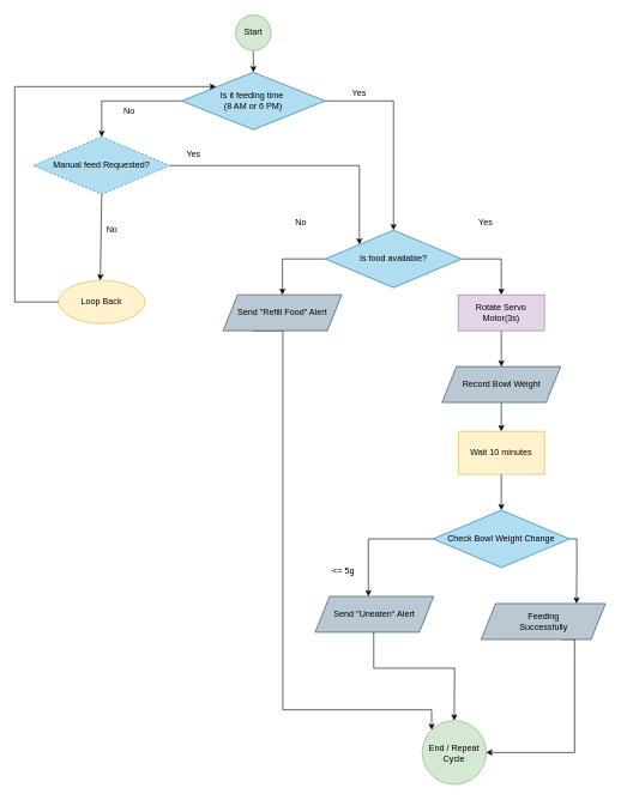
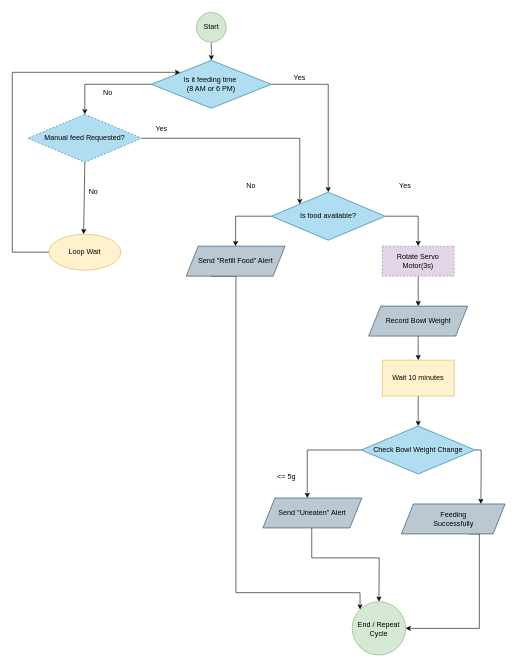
  <mxCell id="0" />
  <mxCell id="1" parent="0" />
  <mxCell id="2" style="edgeStyle=orthogonalEdgeStyle;rounded=0;orthogonalLoop=1;jettySize=auto;html=1;exitX=0.5;exitY=1;exitDx=0;exitDy=0;entryX=0.5;entryY=0;entryDx=0;entryDy=0;" edge="1" parent="1" target="6"><mxGeometry relative="1" as="geometry"><mxPoint x="352" y="70" as="sourcePoint" /></mxGeometry></mxCell>
  <mxCell id="3" value="Start" style="ellipse;whiteSpace=wrap;html=1;aspect=fixed;fillColor=#d5e8d4;strokeColor=#82b366;" vertex="1" parent="1"><mxGeometry x="327" y="20" width="50" height="50" as="geometry" /></mxCell>
  <mxCell id="4" style="edgeStyle=orthogonalEdgeStyle;rounded=0;orthogonalLoop=1;jettySize=auto;html=1;exitX=0;exitY=0.5;exitDx=0;exitDy=0;entryX=0.5;entryY=0;entryDx=0;entryDy=0;" edge="1" parent="1" source="6" target="12"><mxGeometry relative="1" as="geometry" /></mxCell>
  <mxCell id="5" style="edgeStyle=orthogonalEdgeStyle;rounded=0;orthogonalLoop=1;jettySize=auto;html=1;exitX=1;exitY=0.5;exitDx=0;exitDy=0;entryX=0.5;entryY=0;entryDx=0;entryDy=0;" edge="1" parent="1" source="6" target="16"><mxGeometry relative="1" as="geometry" /></mxCell>
  <mxCell id="6" value="Is it feeding time&amp;nbsp;&lt;div&gt;(8 AM or 6 PM)&lt;/div&gt;" style="rhombus;whiteSpace=wrap;html=1;fillColor=#b1ddf0;strokeColor=#10739e;" vertex="1" parent="1"><mxGeometry x="252" y="100" width="200" height="80" as="geometry" /></mxCell>
  <mxCell id="7" style="edgeStyle=orthogonalEdgeStyle;rounded=0;orthogonalLoop=1;jettySize=auto;html=1;exitX=0;exitY=0.5;exitDx=0;exitDy=0;" edge="1" parent="1" source="29"><mxGeometry relative="1" as="geometry"><Array as="points"><mxPoint x="512" y="750" /></Array><mxPoint x="512" y="830" as="targetPoint" /></mxGeometry></mxCell>
  <mxCell id="8" style="edgeStyle=orthogonalEdgeStyle;rounded=0;orthogonalLoop=1;jettySize=auto;html=1;exitX=1;exitY=0.5;exitDx=0;exitDy=0;entryX=0.5;entryY=0;entryDx=0;entryDy=0;" edge="1" parent="1"><mxGeometry relative="1" as="geometry"><mxPoint x="793" y="749" as="sourcePoint" /><mxPoint x="801.5" y="840" as="targetPoint" /><Array as="points"><mxPoint x="793" y="750" /><mxPoint x="802" y="750" /><mxPoint x="802" y="795" /></Array></mxGeometry></mxCell>
  <mxCell id="9" style="edgeStyle=orthogonalEdgeStyle;rounded=0;orthogonalLoop=1;jettySize=auto;html=1;exitX=0.5;exitY=1;exitDx=0;exitDy=0;entryX=0.5;entryY=0;entryDx=0;entryDy=0;" edge="1" parent="1" source="10" target="29"><mxGeometry relative="1" as="geometry" /></mxCell>
  <mxCell id="10" value="Wait 10 minutes" style="whiteSpace=wrap;html=1;fillColor=#fff2cc;strokeColor=#d6b656;rounded=0;" vertex="1" parent="1"><mxGeometry x="637" y="600" width="120" height="60" as="geometry" /></mxCell>
  <mxCell id="11" style="edgeStyle=orthogonalEdgeStyle;rounded=0;orthogonalLoop=1;jettySize=auto;html=1;exitX=1;exitY=0.5;exitDx=0;exitDy=0;entryX=0;entryY=0;entryDx=0;entryDy=0;" edge="1" parent="1" source="12" target="16"><mxGeometry relative="1" as="geometry" /></mxCell>
  <mxCell id="12" value="Manual feed Requested?" style="rhombus;whiteSpace=wrap;html=1;fillColor=#b1ddf0;strokeColor=#10739e;dashed=1;" vertex="1" parent="1"><mxGeometry x="46" y="190" width="190" height="80" as="geometry" /></mxCell>
  <mxCell id="13" value="No" style="text;html=1;align=center;verticalAlign=middle;resizable=0;points=[];autosize=1;strokeColor=none;fillColor=none;" vertex="1" parent="1"><mxGeometry x="159" y="140" width="40" height="30" as="geometry" /></mxCell>
  <mxCell id="14" style="edgeStyle=orthogonalEdgeStyle;rounded=0;orthogonalLoop=1;jettySize=auto;html=1;exitX=0;exitY=0.5;exitDx=0;exitDy=0;" edge="1" parent="1" source="16" target="19"><mxGeometry relative="1" as="geometry" /></mxCell>
  <mxCell id="15" style="edgeStyle=orthogonalEdgeStyle;rounded=0;orthogonalLoop=1;jettySize=auto;html=1;exitX=1;exitY=0.5;exitDx=0;exitDy=0;entryX=0.5;entryY=0;entryDx=0;entryDy=0;" edge="1" parent="1" source="16" target="21"><mxGeometry relative="1" as="geometry" /></mxCell>
  <mxCell id="16" value="Is food available?" style="rhombus;whiteSpace=wrap;html=1;fillColor=#b1ddf0;strokeColor=#10739e;" vertex="1" parent="1"><mxGeometry x="452" y="320" width="190" height="80" as="geometry" /></mxCell>
  <mxCell id="17" value="End / Repeat Cycle" style="ellipse;whiteSpace=wrap;html=1;aspect=fixed;fillColor=#d5e8d4;strokeColor=#82b366;" vertex="1" parent="1"><mxGeometry x="587" y="1003" width="89" height="89" as="geometry" /></mxCell>
  <mxCell id="18" style="edgeStyle=orthogonalEdgeStyle;rounded=0;orthogonalLoop=1;jettySize=auto;html=1;exitX=0.25;exitY=1;exitDx=0;exitDy=0;entryX=0;entryY=0;entryDx=0;entryDy=0;" edge="1" parent="1" source="19" target="17"><mxGeometry relative="1" as="geometry"><Array as="points"><mxPoint x="393" y="460" /><mxPoint x="393" y="988" /></Array></mxGeometry></mxCell>
  <mxCell id="19" value="Send &quot;Refill Food&quot; Alert" style="shape=parallelogram;perimeter=parallelogramPerimeter;whiteSpace=wrap;html=1;fixedSize=1;fillColor=#bac8d3;strokeColor=#23445d;" vertex="1" parent="1"><mxGeometry x="310" y="410" width="165" height="50" as="geometry" /></mxCell>
  <mxCell id="20" style="edgeStyle=orthogonalEdgeStyle;rounded=0;orthogonalLoop=1;jettySize=auto;html=1;exitX=0.5;exitY=1;exitDx=0;exitDy=0;entryX=0.5;entryY=0;entryDx=0;entryDy=0;" edge="1" parent="1" source="21" target="23"><mxGeometry relative="1" as="geometry" /></mxCell>
- <mxCell id="21" value="Rotate Servo Motor(3s)" style="rounded=0;whiteSpace=wrap;html=1;fillColor=#e1d5e7;strokeColor=#9673a6;" vertex="1" parent="1"><mxGeometry x="637" y="410" width="120" height="50" as="geometry" /></mxCell>
+ <mxCell id="21" value="Rotate Servo Motor(3s)" style="rounded=0;whiteSpace=wrap;html=1;fillColor=#e1d5e7;strokeColor=#9673a6;dashed=1;" vertex="1" parent="1"><mxGeometry x="637" y="410" width="120" height="50" as="geometry" /></mxCell>
  <mxCell id="22" style="edgeStyle=orthogonalEdgeStyle;rounded=0;orthogonalLoop=1;jettySize=auto;html=1;exitX=0.5;exitY=1;exitDx=0;exitDy=0;" edge="1" parent="1" source="23" target="10"><mxGeometry relative="1" as="geometry" /></mxCell>
  <mxCell id="23" value="Record Bowl Weight" style="shape=parallelogram;perimeter=parallelogramPerimeter;whiteSpace=wrap;html=1;fixedSize=1;fillColor=#bac8d3;strokeColor=#23445d;" vertex="1" parent="1"><mxGeometry x="614.5" y="510" width="165" height="50" as="geometry" /></mxCell>
  <mxCell id="24" style="edgeStyle=orthogonalEdgeStyle;rounded=0;orthogonalLoop=1;jettySize=auto;html=1;exitX=0.5;exitY=1;exitDx=0;exitDy=0;" edge="1" parent="1" target="17"><mxGeometry relative="1" as="geometry"><mxPoint x="519.5" y="880" as="sourcePoint" /><Array as="points"><mxPoint x="520" y="930" /><mxPoint x="632" y="930" /></Array></mxGeometry></mxCell>
  <mxCell id="25" style="edgeStyle=orthogonalEdgeStyle;rounded=0;orthogonalLoop=1;jettySize=auto;html=1;exitX=0.5;exitY=1;exitDx=0;exitDy=0;entryX=1;entryY=0.5;entryDx=0;entryDy=0;" edge="1" parent="1" target="17"><mxGeometry relative="1" as="geometry"><mxPoint x="781.5" y="890" as="sourcePoint" /><Array as="points"><mxPoint x="799" y="890" /><mxPoint x="799" y="1048" /></Array></mxGeometry></mxCell>
  <mxCell id="26" value="No" style="text;html=1;align=center;verticalAlign=middle;resizable=0;points=[];autosize=1;strokeColor=none;fillColor=none;" vertex="1" parent="1"><mxGeometry x="398" y="294" width="40" height="30" as="geometry" /></mxCell>
  <mxCell id="27" value="Yes" style="text;html=1;align=center;verticalAlign=middle;resizable=0;points=[];autosize=1;strokeColor=none;fillColor=none;" vertex="1" parent="1"><mxGeometry x="479" y="115" width="40" height="30" as="geometry" /></mxCell>
  <mxCell id="28" value="Yes" style="text;html=1;align=center;verticalAlign=middle;resizable=0;points=[];autosize=1;strokeColor=none;fillColor=none;" vertex="1" parent="1"><mxGeometry x="655" y="294" width="40" height="30" as="geometry" /></mxCell>
  <mxCell id="29" value="Check Bowl Weight Change" style="rhombus;whiteSpace=wrap;html=1;fillColor=#b1ddf0;strokeColor=#10739e;" vertex="1" parent="1"><mxGeometry x="602" y="710" width="190" height="80" as="geometry" /></mxCell>
  <mxCell id="30" value="&amp;lt;= 5g" style="text;html=1;align=center;verticalAlign=middle;resizable=0;points=[];autosize=1;strokeColor=none;fillColor=none;" vertex="1" parent="1"><mxGeometry x="452" y="780" width="50" height="30" as="geometry" /></mxCell>
- <mxCell id="31" value="Loop Back" style="ellipse;whiteSpace=wrap;html=1;fillColor=#fff2cc;strokeColor=#d6b656;" vertex="1" parent="1"><mxGeometry x="81" y="390" width="120" height="60" as="geometry" /></mxCell>
+ <mxCell id="31" value="Loop Wait" style="ellipse;whiteSpace=wrap;html=1;fillColor=#fff2cc;strokeColor=#d6b656;" vertex="1" parent="1"><mxGeometry x="81" y="390" width="120" height="60" as="geometry" /></mxCell>
  <mxCell id="32" value="No" style="text;html=1;align=center;verticalAlign=middle;resizable=0;points=[];autosize=1;strokeColor=none;fillColor=none;" vertex="1" parent="1"><mxGeometry x="135" y="305" width="40" height="30" as="geometry" /></mxCell>
  <mxCell id="33" value="" style="endArrow=classic;html=1;rounded=0;exitX=0.5;exitY=1;exitDx=0;exitDy=0;" edge="1" parent="1" source="12"><mxGeometry width="50" height="50" relative="1" as="geometry"><mxPoint x="359" y="310" as="sourcePoint" /><mxPoint x="139" y="390" as="targetPoint" /></mxGeometry></mxCell>
  <mxCell id="34" value="" style="endArrow=classic;html=1;rounded=0;entryX=0.285;entryY=0.25;entryDx=0;entryDy=0;entryPerimeter=0;exitX=0;exitY=0.5;exitDx=0;exitDy=0;" edge="1" parent="1" source="31"><mxGeometry width="50" height="50" relative="1" as="geometry"><mxPoint x="70" y="420" as="sourcePoint" /><mxPoint x="300" y="120" as="targetPoint" /><Array as="points"><mxPoint x="20" y="420" /><mxPoint x="20" y="120" /></Array></mxGeometry></mxCell>
  <mxCell id="35" value="Yes" style="text;html=1;align=center;verticalAlign=middle;whiteSpace=wrap;rounded=0;" vertex="1" parent="1"><mxGeometry x="239" y="200" width="60" height="30" as="geometry" /></mxCell>
  <mxCell id="36" value="Send &quot;Uneaten&quot; Alert" style="shape=parallelogram;perimeter=parallelogramPerimeter;whiteSpace=wrap;html=1;fixedSize=1;fillColor=#bac8d3;strokeColor=#23445d;" vertex="1" parent="1"><mxGeometry x="438" y="830" width="165" height="50" as="geometry" /></mxCell>
  <mxCell id="37" value="" style="shape=parallelogram;perimeter=parallelogramPerimeter;whiteSpace=wrap;html=1;fixedSize=1;fillColor=#bac8d3;strokeColor=#23445d;" vertex="1" parent="1"><mxGeometry x="669" y="840" width="173" height="50" as="geometry" /></mxCell>
  <mxCell id="38" value="Feeding Successfully" style="text;html=1;align=center;verticalAlign=middle;whiteSpace=wrap;rounded=0;" vertex="1" parent="1"><mxGeometry x="720.5" y="850" width="70" height="30" as="geometry" /></mxCell>
